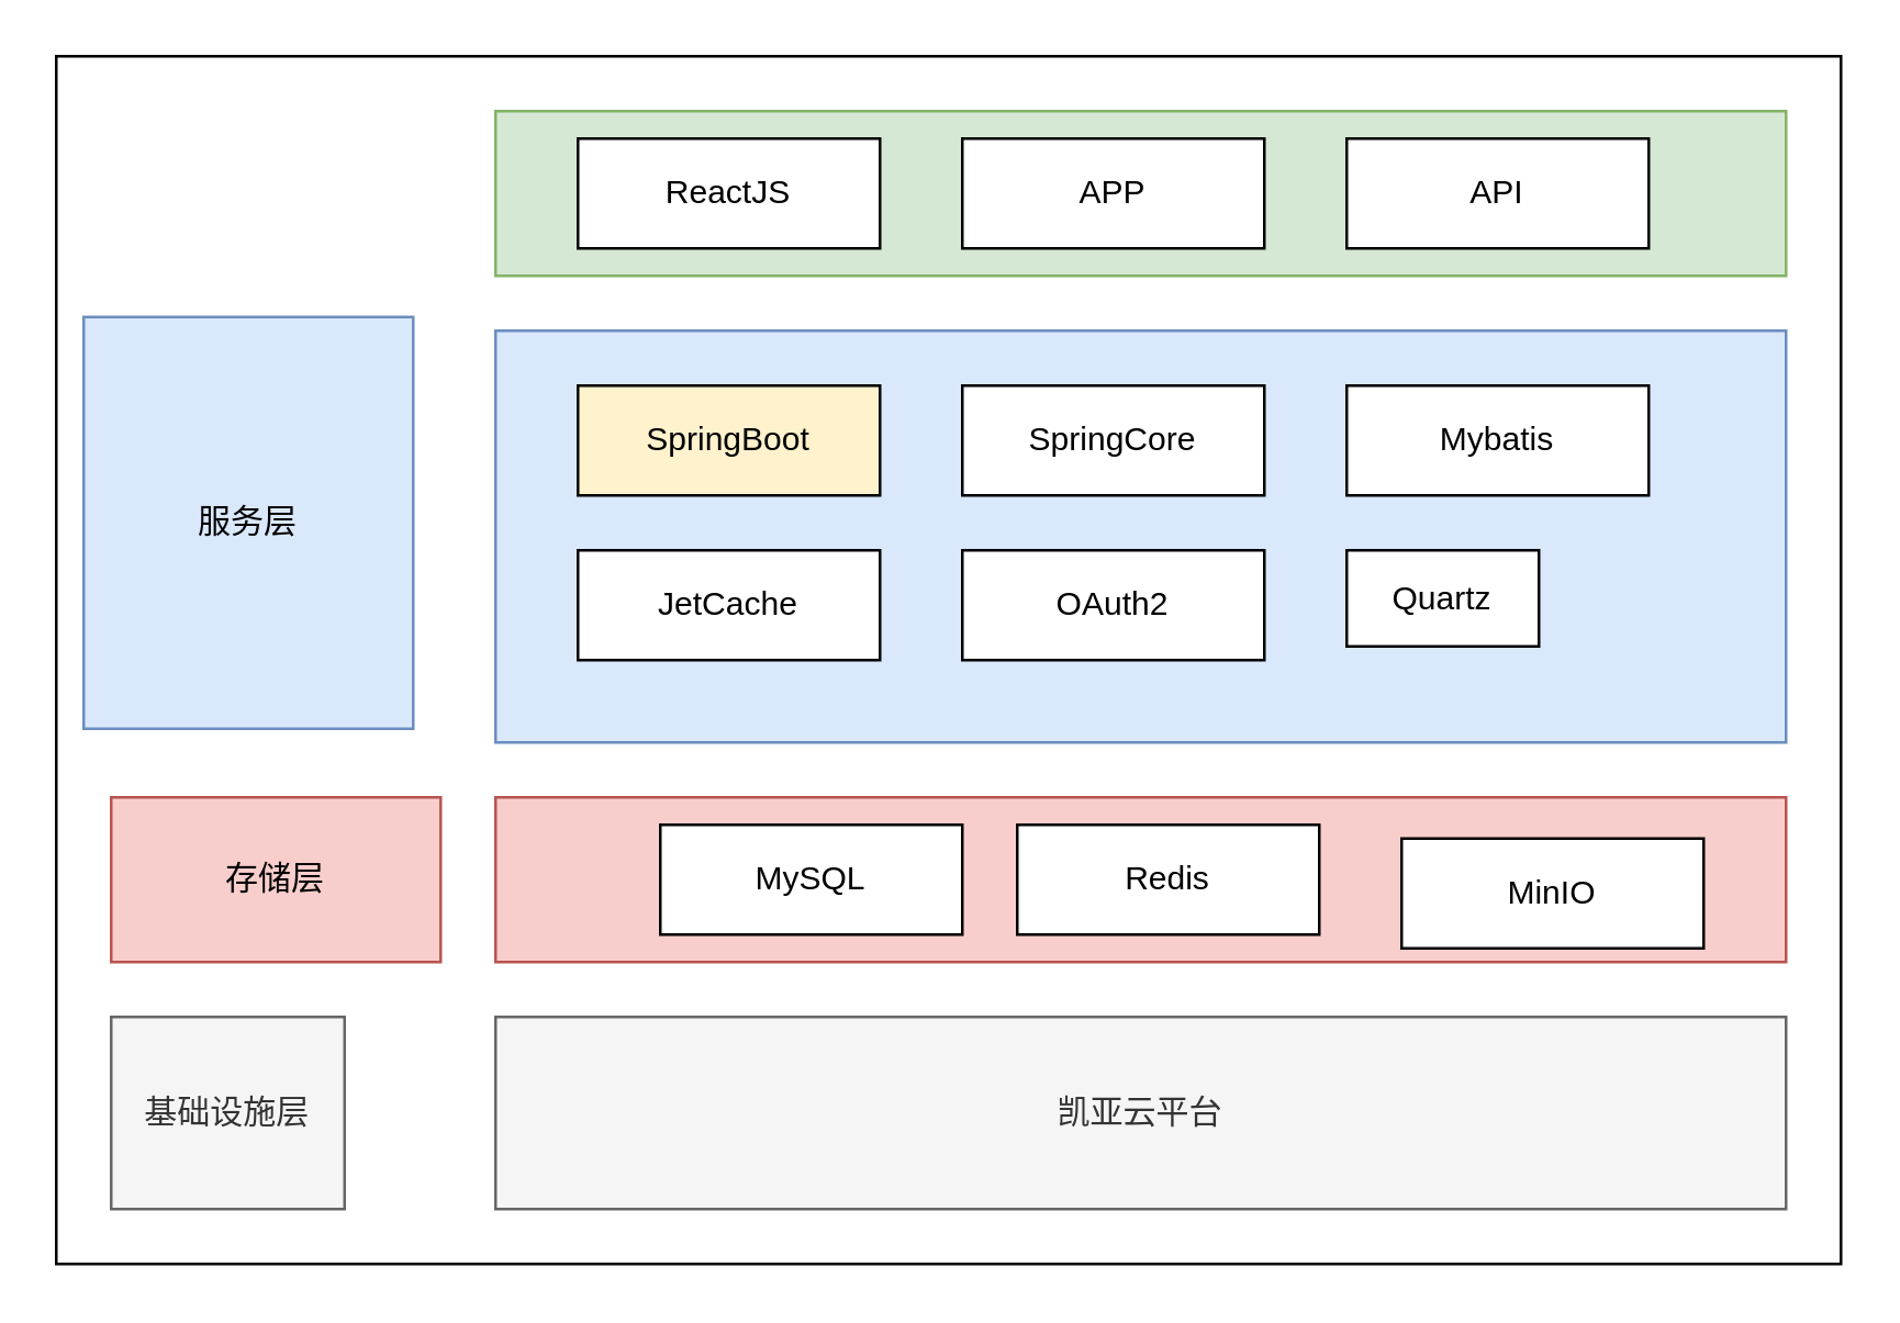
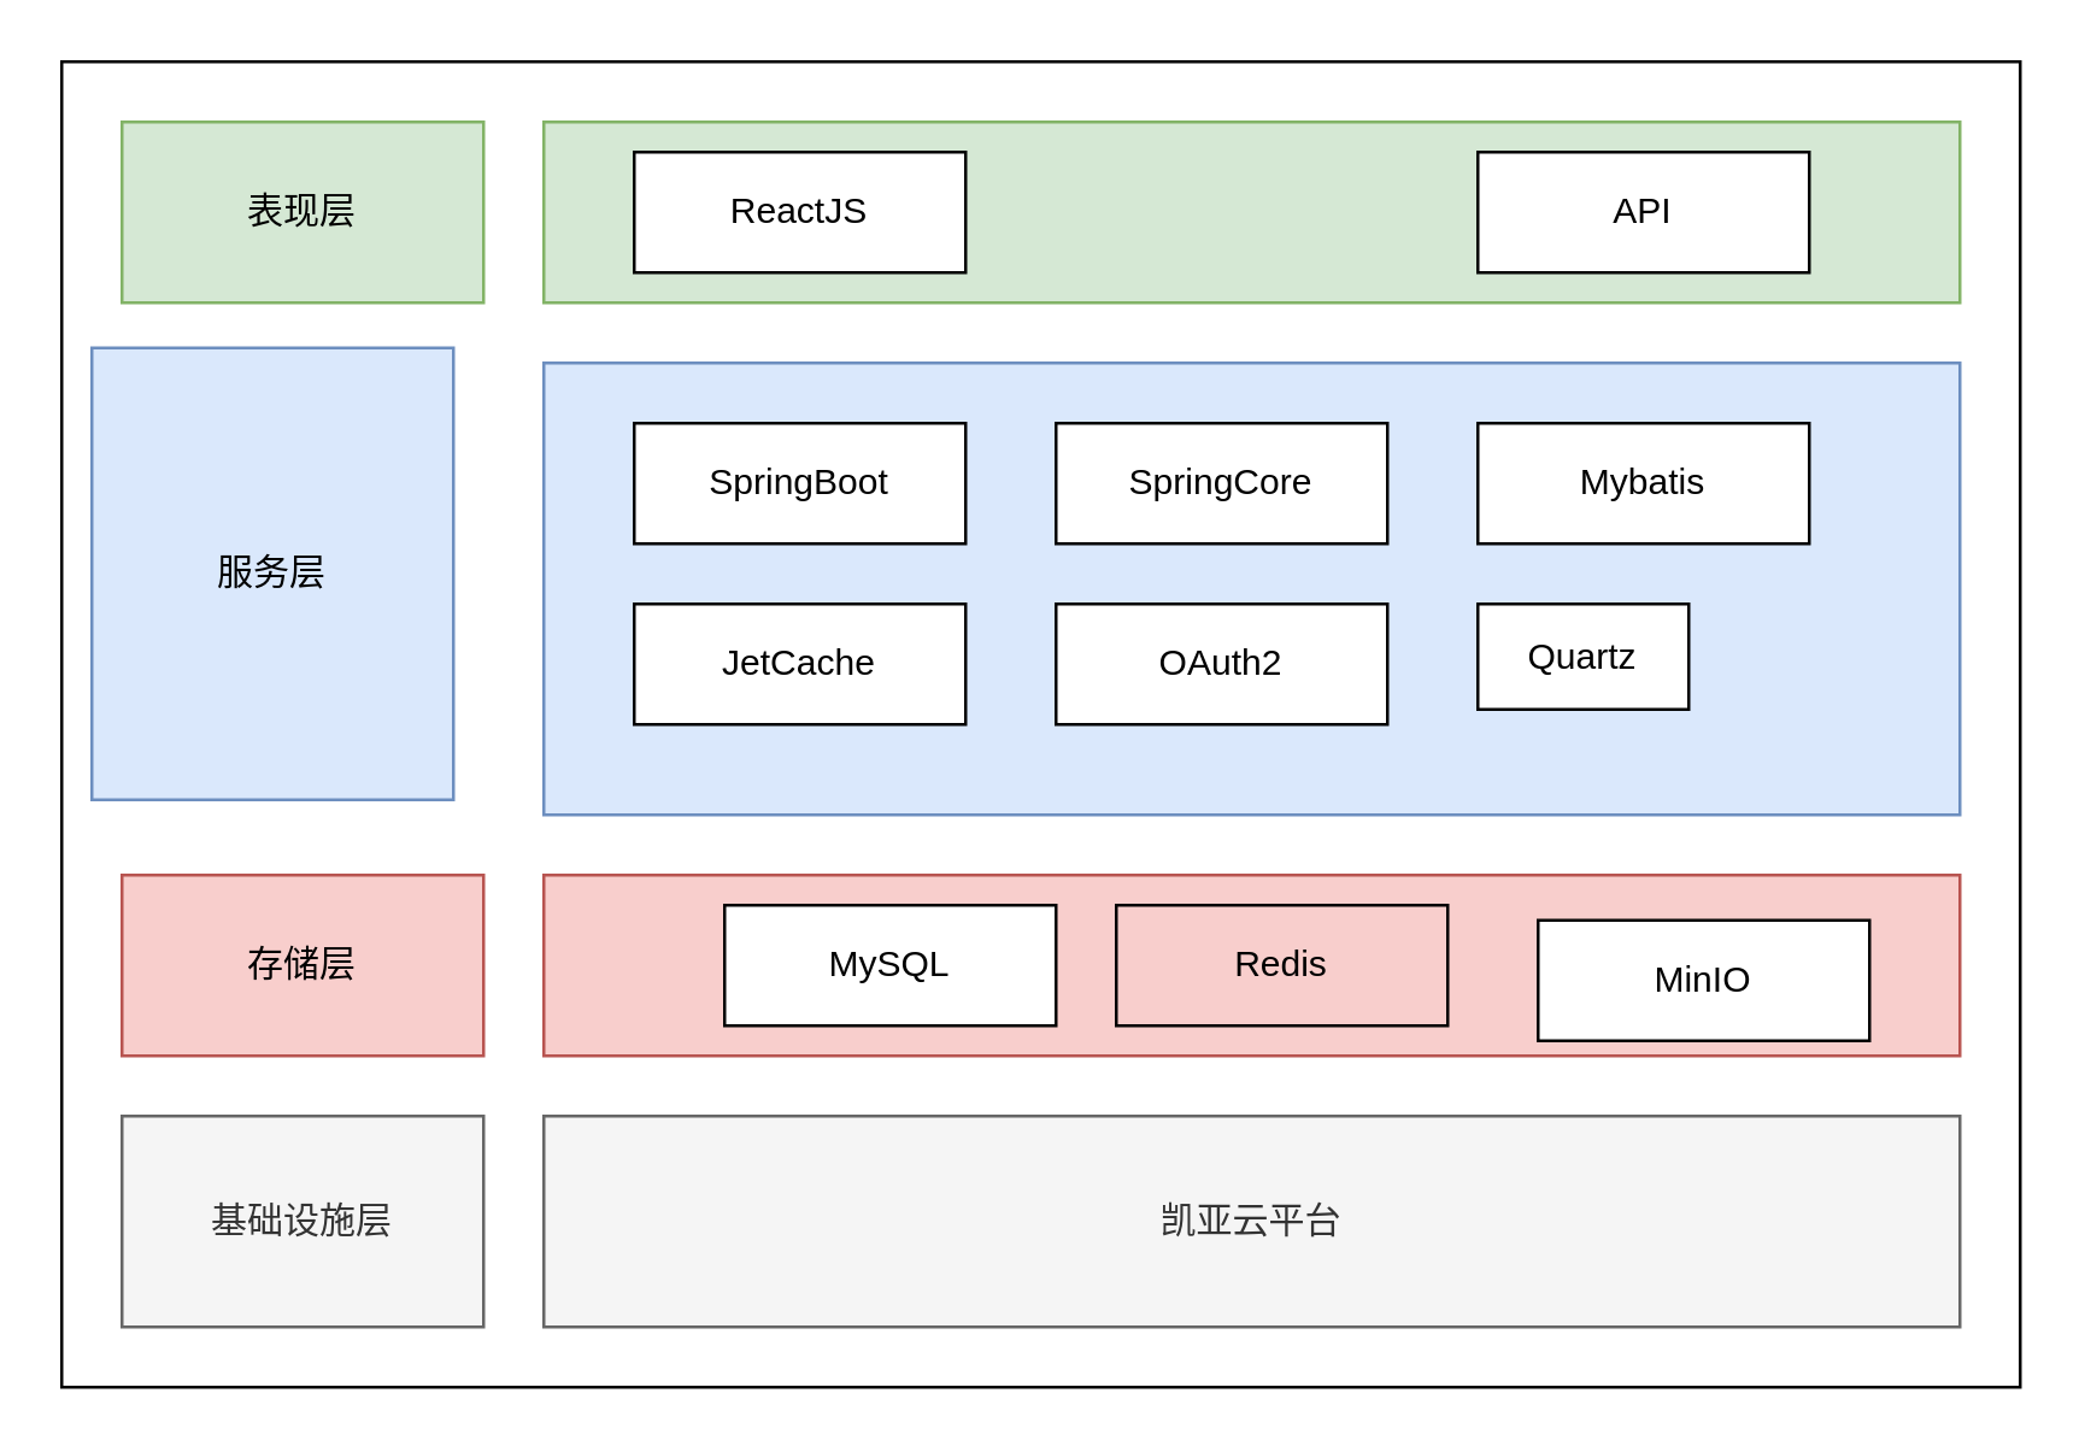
  <mxCell id="0" />
  <mxCell id="1" parent="0" />
  <mxCell id="2" value="" style="rounded=0;whiteSpace=wrap;html=1;fillColor=none;" parent="1" vertex="1"><mxGeometry x="20" y="20" width="650" height="440" as="geometry" /></mxCell>
  <mxCell id="3" value="凯亚云平台" style="rounded=0;whiteSpace=wrap;html=1;fillColor=#f5f5f5;strokeColor=#666666;fontColor=#333333;" parent="1" vertex="1"><mxGeometry x="180" y="370" width="470" height="70" as="geometry" /></mxCell>
  <mxCell id="4" value="" style="rounded=0;whiteSpace=wrap;html=1;fillColor=#f8cecc;strokeColor=#b85450;" parent="1" vertex="1"><mxGeometry x="180" y="290" width="470" height="60" as="geometry" /></mxCell>
  <mxCell id="5" value="MySQL" style="rounded=0;whiteSpace=wrap;html=1;" parent="1" vertex="1"><mxGeometry x="240" y="300" width="110" height="40" as="geometry" /></mxCell>
- <mxCell id="6" value="Redis" style="rounded=0;whiteSpace=wrap;html=1;" parent="1" vertex="1"><mxGeometry x="370" y="300" width="110" height="40" as="geometry" /></mxCell>
+ <mxCell id="6" value="Redis" style="rounded=0;whiteSpace=wrap;html=1;fillColor=#f8cecc;" parent="1" vertex="1"><mxGeometry x="370" y="300" width="110" height="40" as="geometry" /></mxCell>
  <mxCell id="7" value="" style="rounded=0;whiteSpace=wrap;html=1;fillColor=#d5e8d4;strokeColor=#82b366;" parent="1" vertex="1"><mxGeometry x="180" y="40" width="470" height="60" as="geometry" /></mxCell>
  <mxCell id="8" value="ReactJS" style="rounded=0;whiteSpace=wrap;html=1;" parent="1" vertex="1"><mxGeometry x="210" y="50" width="110" height="40" as="geometry" /></mxCell>
- <mxCell id="9" value="APP" style="rounded=0;whiteSpace=wrap;html=1;" parent="1" vertex="1"><mxGeometry x="350" y="50" width="110" height="40" as="geometry" /></mxCell>
  <mxCell id="10" value="API" style="rounded=0;whiteSpace=wrap;html=1;" parent="1" vertex="1"><mxGeometry x="490" y="50" width="110" height="40" as="geometry" /></mxCell>
  <mxCell id="11" value="" style="rounded=0;whiteSpace=wrap;html=1;fillColor=#dae8fc;strokeColor=#6c8ebf;" parent="1" vertex="1"><mxGeometry x="180" y="120" width="470" height="150" as="geometry" /></mxCell>
- <mxCell id="12" value="SpringBoot" style="rounded=0;whiteSpace=wrap;html=1;fillColor=#fff2cc;" parent="1" vertex="1"><mxGeometry x="210" y="140" width="110" height="40" as="geometry" /></mxCell>
+ <mxCell id="12" value="SpringBoot" style="rounded=0;whiteSpace=wrap;html=1;" parent="1" vertex="1"><mxGeometry x="210" y="140" width="110" height="40" as="geometry" /></mxCell>
  <mxCell id="13" value="SpringCore" style="rounded=0;whiteSpace=wrap;html=1;" parent="1" vertex="1"><mxGeometry x="350" y="140" width="110" height="40" as="geometry" /></mxCell>
  <mxCell id="14" value="Mybatis" style="rounded=0;whiteSpace=wrap;html=1;" parent="1" vertex="1"><mxGeometry x="490" y="140" width="110" height="40" as="geometry" /></mxCell>
  <mxCell id="15" value="JetCache" style="rounded=0;whiteSpace=wrap;html=1;" parent="1" vertex="1"><mxGeometry x="210" y="200" width="110" height="40" as="geometry" /></mxCell>
  <mxCell id="16" value="OAuth2" style="rounded=0;whiteSpace=wrap;html=1;" parent="1" vertex="1"><mxGeometry x="350" y="200" width="110" height="40" as="geometry" /></mxCell>
  <mxCell id="17" value="MinIO" style="rounded=0;whiteSpace=wrap;html=1;" parent="1" vertex="1"><mxGeometry x="510" y="305" width="110" height="40" as="geometry" /></mxCell>
+ <mxCell id="18" value="表现层" style="rounded=0;whiteSpace=wrap;html=1;fillColor=#d5e8d4;strokeColor=#82b366;" parent="1" vertex="1"><mxGeometry x="40" y="40" width="120" height="60" as="geometry" /></mxCell>
  <mxCell id="19" value="服务层" style="rounded=0;whiteSpace=wrap;html=1;fillColor=#dae8fc;strokeColor=#6c8ebf;" parent="1" vertex="1"><mxGeometry x="30" y="115" width="120" height="150" as="geometry" /></mxCell>
  <mxCell id="20" value="存储层" style="rounded=0;whiteSpace=wrap;html=1;fillColor=#f8cecc;strokeColor=#b85450;" parent="1" vertex="1"><mxGeometry x="40" y="290" width="120" height="60" as="geometry" /></mxCell>
- <mxCell id="21" value="基础设施层" style="rounded=0;whiteSpace=wrap;html=1;fillColor=#f5f5f5;strokeColor=#666666;fontColor=#333333;" parent="1" vertex="1"><mxGeometry x="40" y="370" width="85" height="70" as="geometry" /></mxCell>
+ <mxCell id="21" value="基础设施层" style="rounded=0;whiteSpace=wrap;html=1;fillColor=#f5f5f5;strokeColor=#666666;fontColor=#333333;" parent="1" vertex="1"><mxGeometry x="40" y="370" width="120" height="70" as="geometry" /></mxCell>
  <mxCell id="22" value="Quartz" style="rounded=0;whiteSpace=wrap;html=1;" parent="1" vertex="1"><mxGeometry x="490" y="200" width="70" height="35" as="geometry" /></mxCell>
